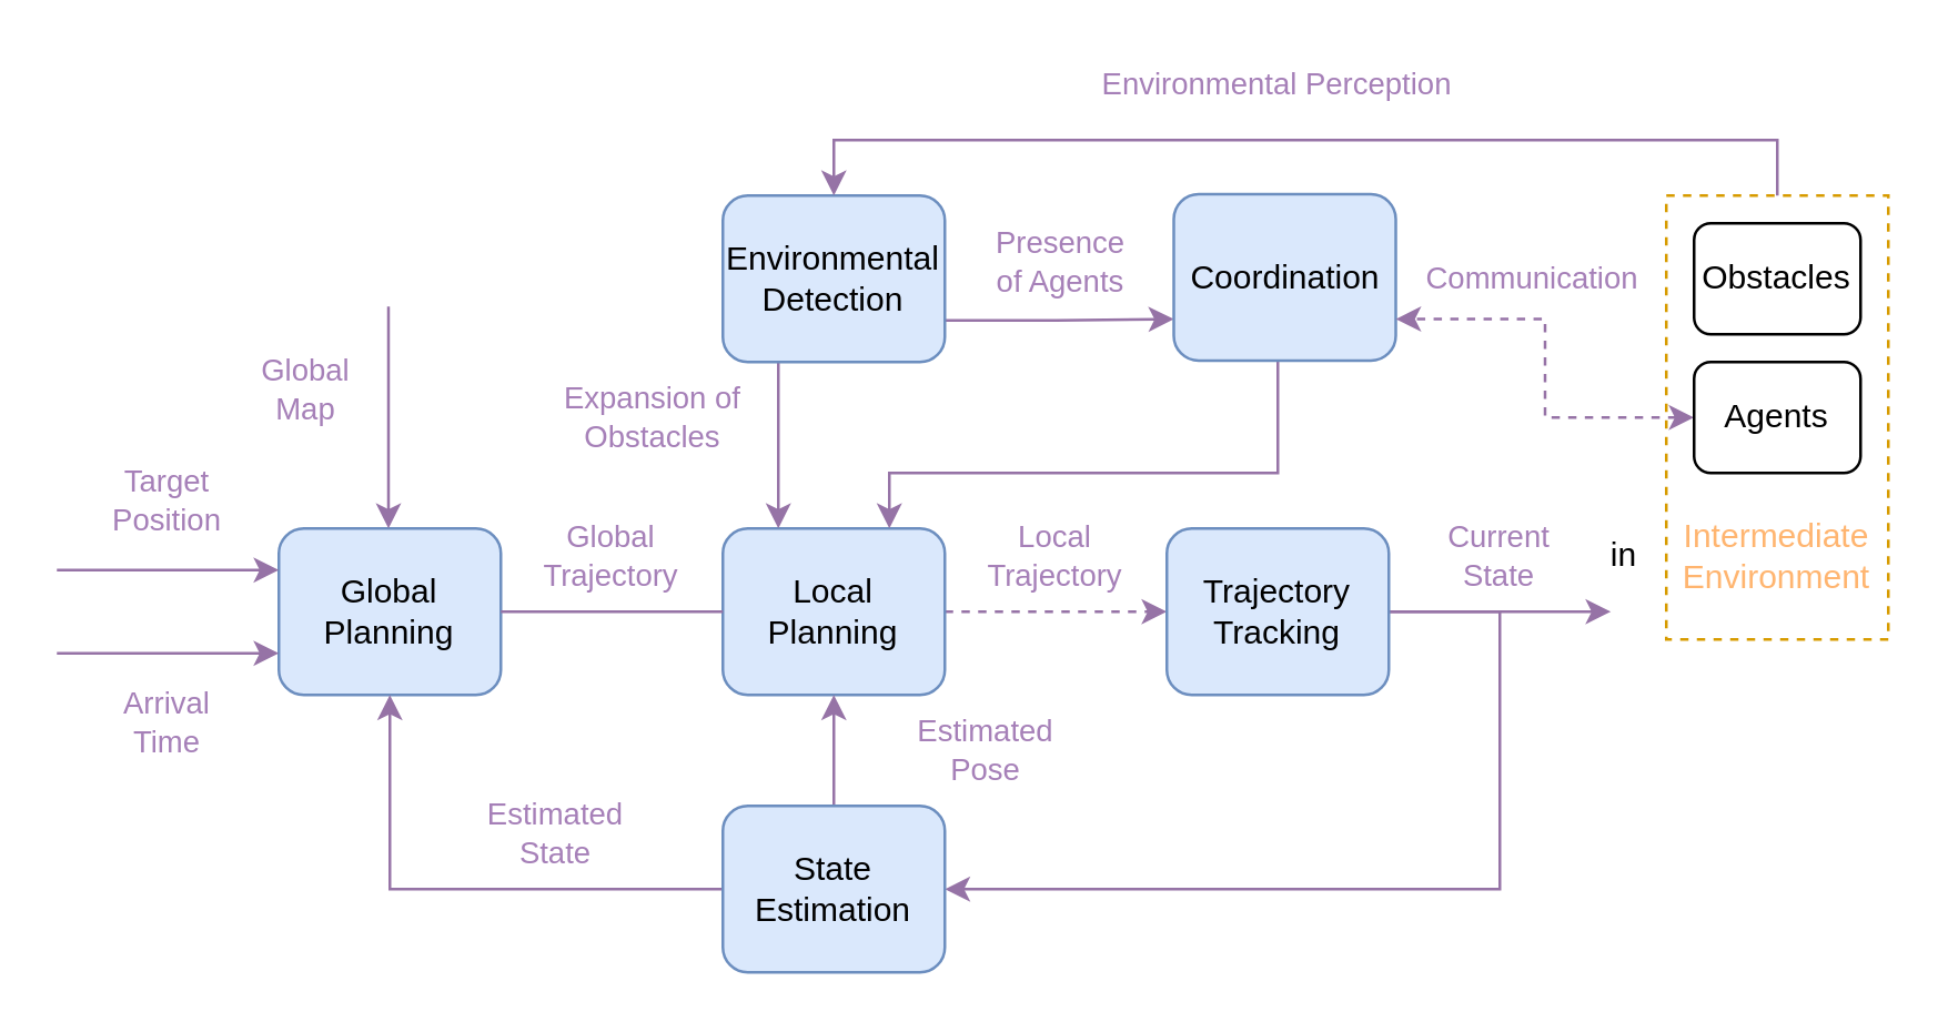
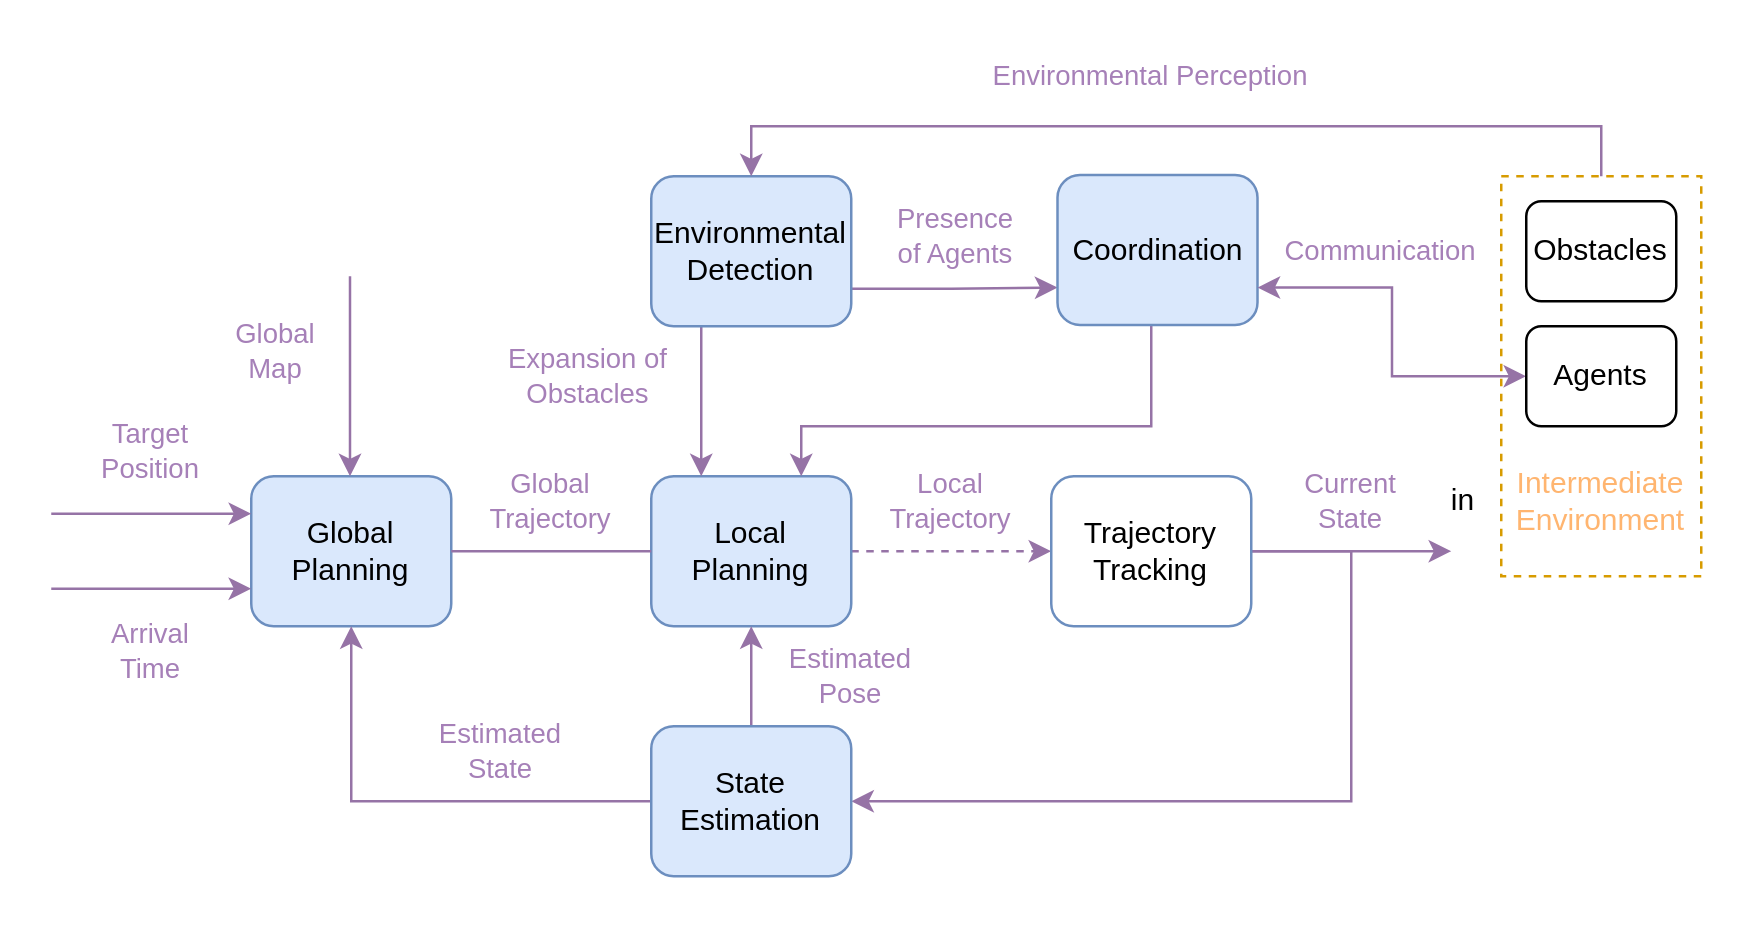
  <mxCell id="0" />
  <mxCell id="1" parent="0" />
  <mxCell id="2" value="&lt;div&gt;Global&lt;/div&gt;&lt;div&gt; Planning&lt;/div&gt;" style="rounded=1;whiteSpace=wrap;html=1;fillColor=#dae8fc;strokeColor=#6c8ebf;" parent="1" vertex="1"><mxGeometry x="100" y="190" width="80" height="60" as="geometry" /></mxCell>
  <mxCell id="3" value="" style="edgeStyle=none;rounded=0;orthogonalLoop=1;jettySize=auto;html=1;align=center;fillColor=#e1d5e7;strokeColor=#9673a6;dashed=1;" parent="1" source="4" target="7" edge="1"><mxGeometry relative="1" as="geometry" /></mxCell>
  <mxCell id="4" value="&lt;div&gt;Local&lt;/div&gt;&lt;div&gt; Planning&lt;/div&gt;" style="rounded=1;whiteSpace=wrap;html=1;fillColor=#dae8fc;strokeColor=#6c8ebf;" parent="1" vertex="1"><mxGeometry x="260" y="190" width="80" height="60" as="geometry" /></mxCell>
  <mxCell id="5" value="" style="edgeStyle=none;rounded=0;orthogonalLoop=1;jettySize=auto;html=1;align=center;fillColor=#e1d5e7;strokeColor=#9673a6;" parent="1" source="7" edge="1"><mxGeometry x="1" y="32" relative="1" as="geometry"><mxPoint x="580" y="220" as="targetPoint" /><mxPoint x="30" y="22" as="offset" /></mxGeometry></mxCell>
  <mxCell id="6" value="" style="edgeStyle=orthogonalEdgeStyle;rounded=0;orthogonalLoop=1;jettySize=auto;html=1;align=center;entryX=1;entryY=0.5;entryDx=0;entryDy=0;fillColor=#e1d5e7;strokeColor=#9673a6;" parent="1" source="7" target="10" edge="1"><mxGeometry relative="1" as="geometry"><mxPoint x="460" y="330" as="targetPoint" /><Array as="points"><mxPoint x="540" y="220" /><mxPoint x="540" y="320" /></Array></mxGeometry></mxCell>
- <mxCell id="7" value="&lt;div&gt;Trajectory&lt;/div&gt;&lt;div&gt;Tracking&lt;br&gt;&lt;/div&gt;" style="rounded=1;whiteSpace=wrap;html=1;fillColor=#dae8fc;strokeColor=#6c8ebf;" parent="1" vertex="1"><mxGeometry x="420" y="190" width="80" height="60" as="geometry" /></mxCell>
+ <mxCell id="7" value="&lt;div&gt;Trajectory&lt;/div&gt;&lt;div&gt;Tracking&lt;br&gt;&lt;/div&gt;" style="rounded=1;whiteSpace=wrap;html=1;fillColor=#ffffff;strokeColor=#6c8ebf;" parent="1" vertex="1"><mxGeometry x="420" y="190" width="80" height="60" as="geometry" /></mxCell>
  <mxCell id="8" value="" style="edgeStyle=orthogonalEdgeStyle;rounded=0;orthogonalLoop=1;jettySize=auto;html=1;align=center;entryX=0.5;entryY=1;entryDx=0;entryDy=0;fillColor=#e1d5e7;strokeColor=#9673a6;" parent="1" source="10" target="2" edge="1"><mxGeometry relative="1" as="geometry"><mxPoint x="180" y="320" as="targetPoint" /></mxGeometry></mxCell>
  <mxCell id="9" value="" style="edgeStyle=none;rounded=0;orthogonalLoop=1;jettySize=auto;html=1;endArrow=classic;endFill=1;fontSize=11;fontColor=#A680B8;align=center;fillColor=#e1d5e7;strokeColor=#9673a6;" parent="1" source="10" target="4" edge="1"><mxGeometry relative="1" as="geometry" /></mxCell>
  <mxCell id="10" value="State Estimation" style="rounded=1;whiteSpace=wrap;html=1;fillColor=#dae8fc;strokeColor=#6c8ebf;" parent="1" vertex="1"><mxGeometry x="260" y="290" width="80" height="60" as="geometry" /></mxCell>
  <mxCell id="11" value="" style="rounded=0;orthogonalLoop=1;jettySize=auto;html=1;entryX=0;entryY=0.25;entryDx=0;entryDy=0;fillColor=#e1d5e7;strokeColor=#9673a6;align=center;" parent="1" target="2" edge="1"><mxGeometry x="-1" relative="1" as="geometry"><mxPoint x="780" y="220" as="targetPoint" /><mxPoint x="20" y="205" as="sourcePoint" /><mxPoint as="offset" /></mxGeometry></mxCell>
  <mxCell id="12" value="" style="endArrow=classic;html=1;align=center;entryX=0;entryY=0.75;entryDx=0;entryDy=0;fillColor=#e1d5e7;strokeColor=#9673a6;" parent="1" target="2" edge="1"><mxGeometry x="-1" width="50" height="50" relative="1" as="geometry"><mxPoint x="20" y="235" as="sourcePoint" /><mxPoint x="50" y="260" as="targetPoint" /><mxPoint as="offset" /></mxGeometry></mxCell>
  <mxCell id="13" value="" style="rounded=0;orthogonalLoop=1;jettySize=auto;html=1;align=center;fillColor=#e1d5e7;strokeColor=#9673a6;exitX=1;exitY=0.5;exitDx=0;exitDy=0;endArrow=none;" parent="1" source="2" target="4" edge="1"><mxGeometry relative="1" as="geometry"><mxPoint x="240" y="220" as="sourcePoint" /></mxGeometry></mxCell>
  <mxCell id="14" value="&lt;div style=&quot;font-size: 11px;&quot;&gt;&lt;font style=&quot;font-size: 11px;&quot;&gt;Global&lt;/font&gt;&lt;/div&gt;&lt;div style=&quot;font-size: 11px;&quot;&gt;&lt;font style=&quot;font-size: 11px;&quot;&gt;Trajectory&lt;br style=&quot;font-size: 11px;&quot;&gt;&lt;/font&gt;&lt;/div&gt;" style="text;html=1;strokeColor=none;fillColor=none;align=center;verticalAlign=middle;whiteSpace=wrap;rounded=0;fontSize=11;fontColor=#A680B8;" parent="1" vertex="1"><mxGeometry x="200" y="190" width="40" height="20" as="geometry" /></mxCell>
  <mxCell id="15" value="&lt;div style=&quot;font-size: 11px&quot;&gt;&lt;font style=&quot;font-size: 11px&quot;&gt;Local&lt;/font&gt;&lt;/div&gt;&lt;div style=&quot;font-size: 11px&quot;&gt;&lt;font style=&quot;font-size: 11px&quot;&gt;Trajectory&lt;br style=&quot;font-size: 11px&quot;&gt;&lt;/font&gt;&lt;/div&gt;" style="text;html=1;strokeColor=none;fillColor=none;align=center;verticalAlign=middle;whiteSpace=wrap;rounded=0;fontSize=11;fontColor=#A680B8;" parent="1" vertex="1"><mxGeometry x="360" y="190" width="40" height="20" as="geometry" /></mxCell>
  <mxCell id="16" value="Current State" style="text;html=1;strokeColor=none;fillColor=none;align=center;verticalAlign=middle;whiteSpace=wrap;rounded=0;fontSize=11;fontColor=#A680B8;" parent="1" vertex="1"><mxGeometry x="520" y="190" width="40" height="20" as="geometry" /></mxCell>
  <mxCell id="17" value="Target Position" style="text;html=1;strokeColor=none;fillColor=none;align=center;verticalAlign=middle;whiteSpace=wrap;rounded=0;fontSize=11;fontColor=#A680B8;" parent="1" vertex="1"><mxGeometry x="40" y="170" width="40" height="20" as="geometry" /></mxCell>
  <mxCell id="18" value="&lt;div&gt;Arrival&lt;/div&gt;&lt;div&gt;Time&lt;br&gt;&lt;/div&gt;" style="text;html=1;strokeColor=none;fillColor=none;align=center;verticalAlign=middle;whiteSpace=wrap;rounded=0;fontSize=11;fontColor=#A680B8;" parent="1" vertex="1"><mxGeometry x="40" y="250" width="40" height="20" as="geometry" /></mxCell>
  <mxCell id="19" value="&lt;div&gt;Estimated&lt;/div&gt;State" style="text;html=1;strokeColor=none;fillColor=none;align=center;verticalAlign=middle;whiteSpace=wrap;rounded=0;fontSize=11;fontColor=#A680B8;" parent="1" vertex="1"><mxGeometry x="180" y="290" width="40" height="20" as="geometry" /></mxCell>
  <mxCell id="20" value="" style="endArrow=classic;html=1;align=center;entryX=0.25;entryY=0;entryDx=0;entryDy=0;fillColor=#e1d5e7;strokeColor=#9673a6;" parent="1" edge="1"><mxGeometry x="-1" width="50" height="50" relative="1" as="geometry"><mxPoint x="139.5" y="110" as="sourcePoint" /><mxPoint x="139.5" y="190" as="targetPoint" /><mxPoint as="offset" /></mxGeometry></mxCell>
  <mxCell id="21" value="&lt;div&gt;Global&lt;/div&gt;&lt;div&gt;Map&lt;br&gt;&lt;/div&gt;" style="text;html=1;strokeColor=none;fillColor=none;align=center;verticalAlign=middle;whiteSpace=wrap;rounded=0;fontSize=11;fontColor=#A680B8;" parent="1" vertex="1"><mxGeometry x="90" y="130" width="40" height="20" as="geometry" /></mxCell>
- <mxCell id="22" value="&lt;div&gt;Estimated&lt;/div&gt;&lt;div&gt;Pose&lt;/div&gt;" style="text;html=1;strokeColor=none;fillColor=none;align=center;verticalAlign=middle;whiteSpace=wrap;rounded=0;fontSize=11;fontColor=#A680B8;" parent="1" vertex="1"><mxGeometry x="335" y="260" width="40" height="20" as="geometry" /></mxCell>
+ <mxCell id="22" value="&lt;div&gt;Estimated&lt;/div&gt;&lt;div&gt;Pose&lt;/div&gt;" style="text;html=1;strokeColor=none;fillColor=none;align=center;verticalAlign=middle;whiteSpace=wrap;rounded=0;fontSize=11;fontColor=#A680B8;" parent="1" vertex="1"><mxGeometry x="320" y="260" width="40" height="20" as="geometry" /></mxCell>
  <mxCell id="23" value="" style="edgeStyle=orthogonalEdgeStyle;rounded=0;orthogonalLoop=1;jettySize=auto;html=1;fillColor=#e1d5e7;strokeColor=#9673a6;entryX=0.25;entryY=0;entryDx=0;entryDy=0;exitX=0.25;exitY=1;exitDx=0;exitDy=0;" edge="1" parent="1" source="25" target="4"><mxGeometry relative="1" as="geometry" /></mxCell>
  <mxCell id="24" value="" style="edgeStyle=orthogonalEdgeStyle;rounded=0;orthogonalLoop=1;jettySize=auto;html=1;startArrow=none;startFill=0;fillColor=#e1d5e7;strokeColor=#9673a6;entryX=0;entryY=0.75;entryDx=0;entryDy=0;exitX=1;exitY=0.75;exitDx=0;exitDy=0;" edge="1" parent="1" source="25" target="27"><mxGeometry relative="1" as="geometry"><Array as="points"><mxPoint x="380" y="115" /><mxPoint x="380" y="115" /></Array></mxGeometry></mxCell>
  <mxCell id="25" value="&lt;div&gt;Environmental&lt;br&gt;&lt;/div&gt;&lt;div&gt;Detection&lt;/div&gt;" style="rounded=1;whiteSpace=wrap;html=1;fillColor=#dae8fc;strokeColor=#6c8ebf;" vertex="1" parent="1"><mxGeometry x="260" width="80" height="60" as="geometry" y="70" /></mxCell>
  <mxCell id="26" value="" style="edgeStyle=orthogonalEdgeStyle;rounded=0;orthogonalLoop=1;jettySize=auto;html=1;entryX=0.75;entryY=0;entryDx=0;entryDy=0;fillColor=#e1d5e7;strokeColor=#9673a6;" edge="1" parent="1" source="27" target="4"><mxGeometry relative="1" as="geometry"><Array as="points"><mxPoint x="460" y="170" /><mxPoint x="320" y="170" /></Array></mxGeometry></mxCell>
  <mxCell id="27" value="&lt;div&gt;Coordination&lt;/div&gt;" style="rounded=1;whiteSpace=wrap;html=1;fillColor=#dae8fc;strokeColor=#6c8ebf;" vertex="1" parent="1"><mxGeometry x="422.5" y="69.5" width="80" height="60" as="geometry" /></mxCell>
  <mxCell id="28" value="" style="edgeStyle=orthogonalEdgeStyle;rounded=0;orthogonalLoop=1;jettySize=auto;html=1;entryX=0.5;entryY=0;entryDx=0;entryDy=0;fillColor=#e1d5e7;strokeColor=#9673a6;exitX=0.5;exitY=0;exitDx=0;exitDy=0;" edge="1" parent="1" source="30" target="25"><mxGeometry relative="1" as="geometry"><Array as="points" /></mxGeometry></mxCell>
- <mxCell id="29" value="" style="edgeStyle=orthogonalEdgeStyle;rounded=0;orthogonalLoop=1;jettySize=auto;html=1;exitX=0;exitY=0.5;exitDx=0;exitDy=0;startArrow=classic;startFill=1;fillColor=#e1d5e7;strokeColor=#9673a6;entryX=1;entryY=0.75;entryDx=0;entryDy=0;dashed=1;" edge="1" parent="1" source="32" target="27"><mxGeometry relative="1" as="geometry" /></mxCell>
+ <mxCell id="29" value="" style="edgeStyle=orthogonalEdgeStyle;rounded=0;orthogonalLoop=1;jettySize=auto;html=1;exitX=0;exitY=0.5;exitDx=0;exitDy=0;startArrow=classic;startFill=1;fillColor=#e1d5e7;strokeColor=#9673a6;entryX=1;entryY=0.75;entryDx=0;entryDy=0;" edge="1" parent="1" source="32" target="27"><mxGeometry relative="1" as="geometry" /></mxCell>
  <mxCell id="30" value="" style="rounded=0;whiteSpace=wrap;html=1;fillColor=none;strokeColor=#d79b00;dashed=1;" vertex="1" parent="1"><mxGeometry x="600" width="80" height="160" as="geometry" y="70" /></mxCell>
  <mxCell id="31" value="Obstacles" style="rounded=1;whiteSpace=wrap;html=1;" vertex="1" parent="1"><mxGeometry x="610" y="80" width="60" height="40" as="geometry" /></mxCell>
  <mxCell id="32" value="Agents" style="rounded=1;whiteSpace=wrap;html=1;" vertex="1" parent="1"><mxGeometry x="610" y="130" width="60" height="40" as="geometry" /></mxCell>
  <mxCell id="33" value="&lt;div&gt;&lt;font color=&quot;#FFB570&quot;&gt;Intermediate&lt;/font&gt;&lt;/div&gt;&lt;div&gt;&lt;font color=&quot;#FFB570&quot;&gt;Environment&lt;br&gt;&lt;/font&gt;&lt;/div&gt;" style="text;html=1;strokeColor=none;fillColor=none;align=center;verticalAlign=middle;whiteSpace=wrap;rounded=0;dashed=1;" vertex="1" parent="1"><mxGeometry x="610" y="180" width="60" height="40" as="geometry" /></mxCell>
  <mxCell id="34" value="&lt;div style=&quot;font-size: 11px&quot;&gt;&lt;font style=&quot;font-size: 11px&quot;&gt;Presence &lt;br&gt;&lt;/font&gt;&lt;/div&gt;&lt;div style=&quot;font-size: 11px&quot;&gt;&lt;font style=&quot;font-size: 11px&quot;&gt;of Agents&lt;br&gt;&lt;/font&gt;&lt;/div&gt;" style="text;html=1;strokeColor=none;fillColor=none;align=center;verticalAlign=middle;whiteSpace=wrap;rounded=0;fontSize=11;fontColor=#A680B8;" vertex="1" parent="1"><mxGeometry x="351.5" y="84" width="60" height="20" as="geometry" /></mxCell>
  <mxCell id="35" value="&lt;div style=&quot;font-size: 11px&quot;&gt;&lt;font style=&quot;font-size: 11px&quot;&gt;Communication&lt;/font&gt;&lt;/div&gt;" style="text;html=1;strokeColor=none;fillColor=none;align=center;verticalAlign=middle;whiteSpace=wrap;rounded=0;fontSize=11;fontColor=#A680B8;" vertex="1" parent="1"><mxGeometry x="521.5" y="90" width="60" height="20" as="geometry" /></mxCell>
  <mxCell id="36" value="in" style="text;html=1;strokeColor=none;fillColor=none;align=center;verticalAlign=middle;whiteSpace=wrap;rounded=0;dashed=1;" vertex="1" parent="1"><mxGeometry x="565" y="190" width="40" height="20" as="geometry" /></mxCell>
  <mxCell id="37" value="&lt;div&gt;Expansion of Obstacles&lt;br&gt;&lt;/div&gt;" style="text;html=1;strokeColor=none;fillColor=none;align=center;verticalAlign=middle;whiteSpace=wrap;rounded=0;fontSize=11;fontColor=#A680B8;" vertex="1" parent="1"><mxGeometry x="200" y="140" width="70" height="20" as="geometry" /></mxCell>
  <mxCell id="38" value="&lt;font color=&quot;#A680B8&quot;&gt;Environmental Perception&lt;/font&gt;" style="text;html=1;align=center;verticalAlign=middle;whiteSpace=wrap;rounded=0;fontSize=11;" vertex="1" parent="1"><mxGeometry x="390" y="20" width="140" height="20" as="geometry" /></mxCell>
